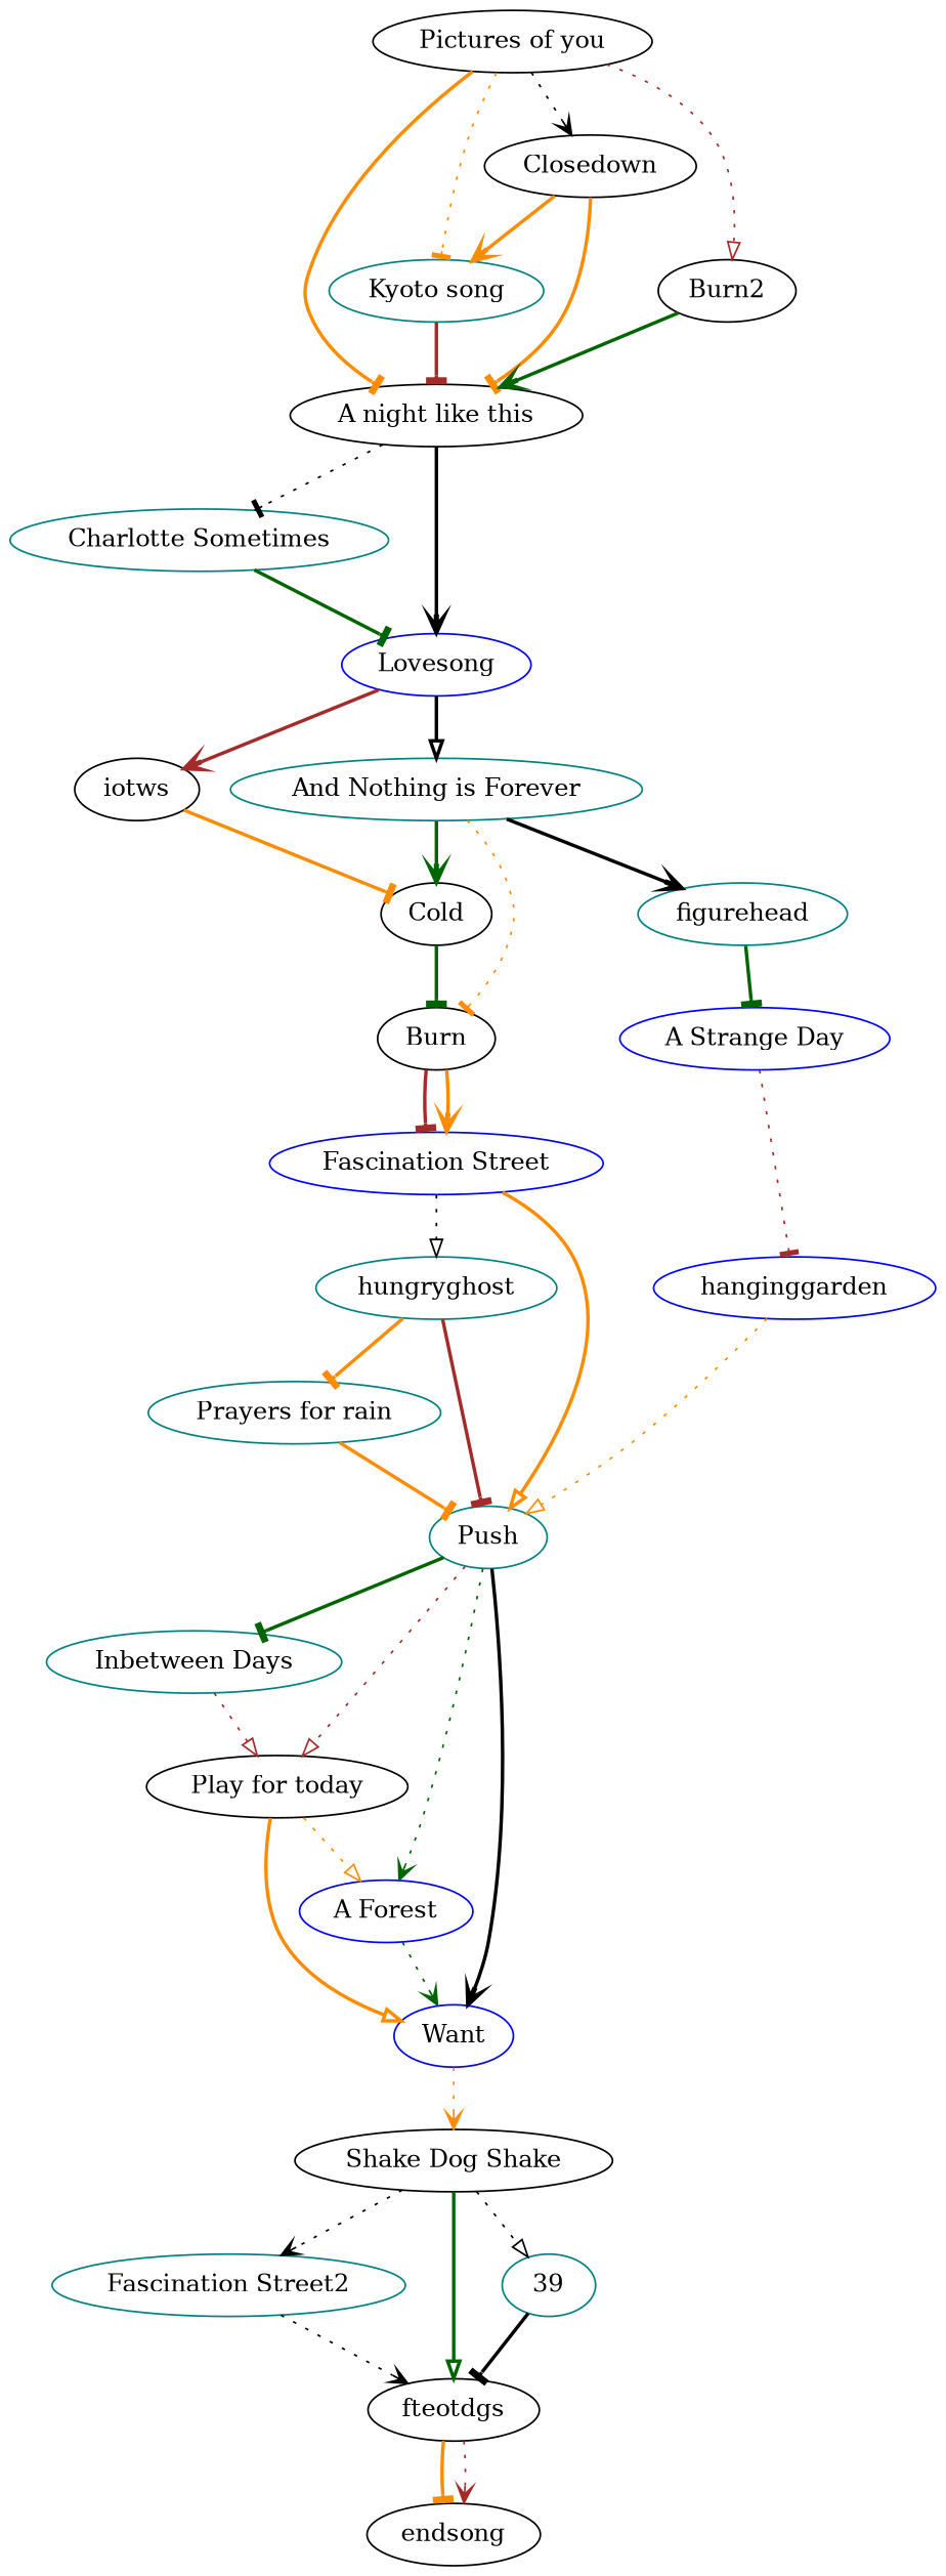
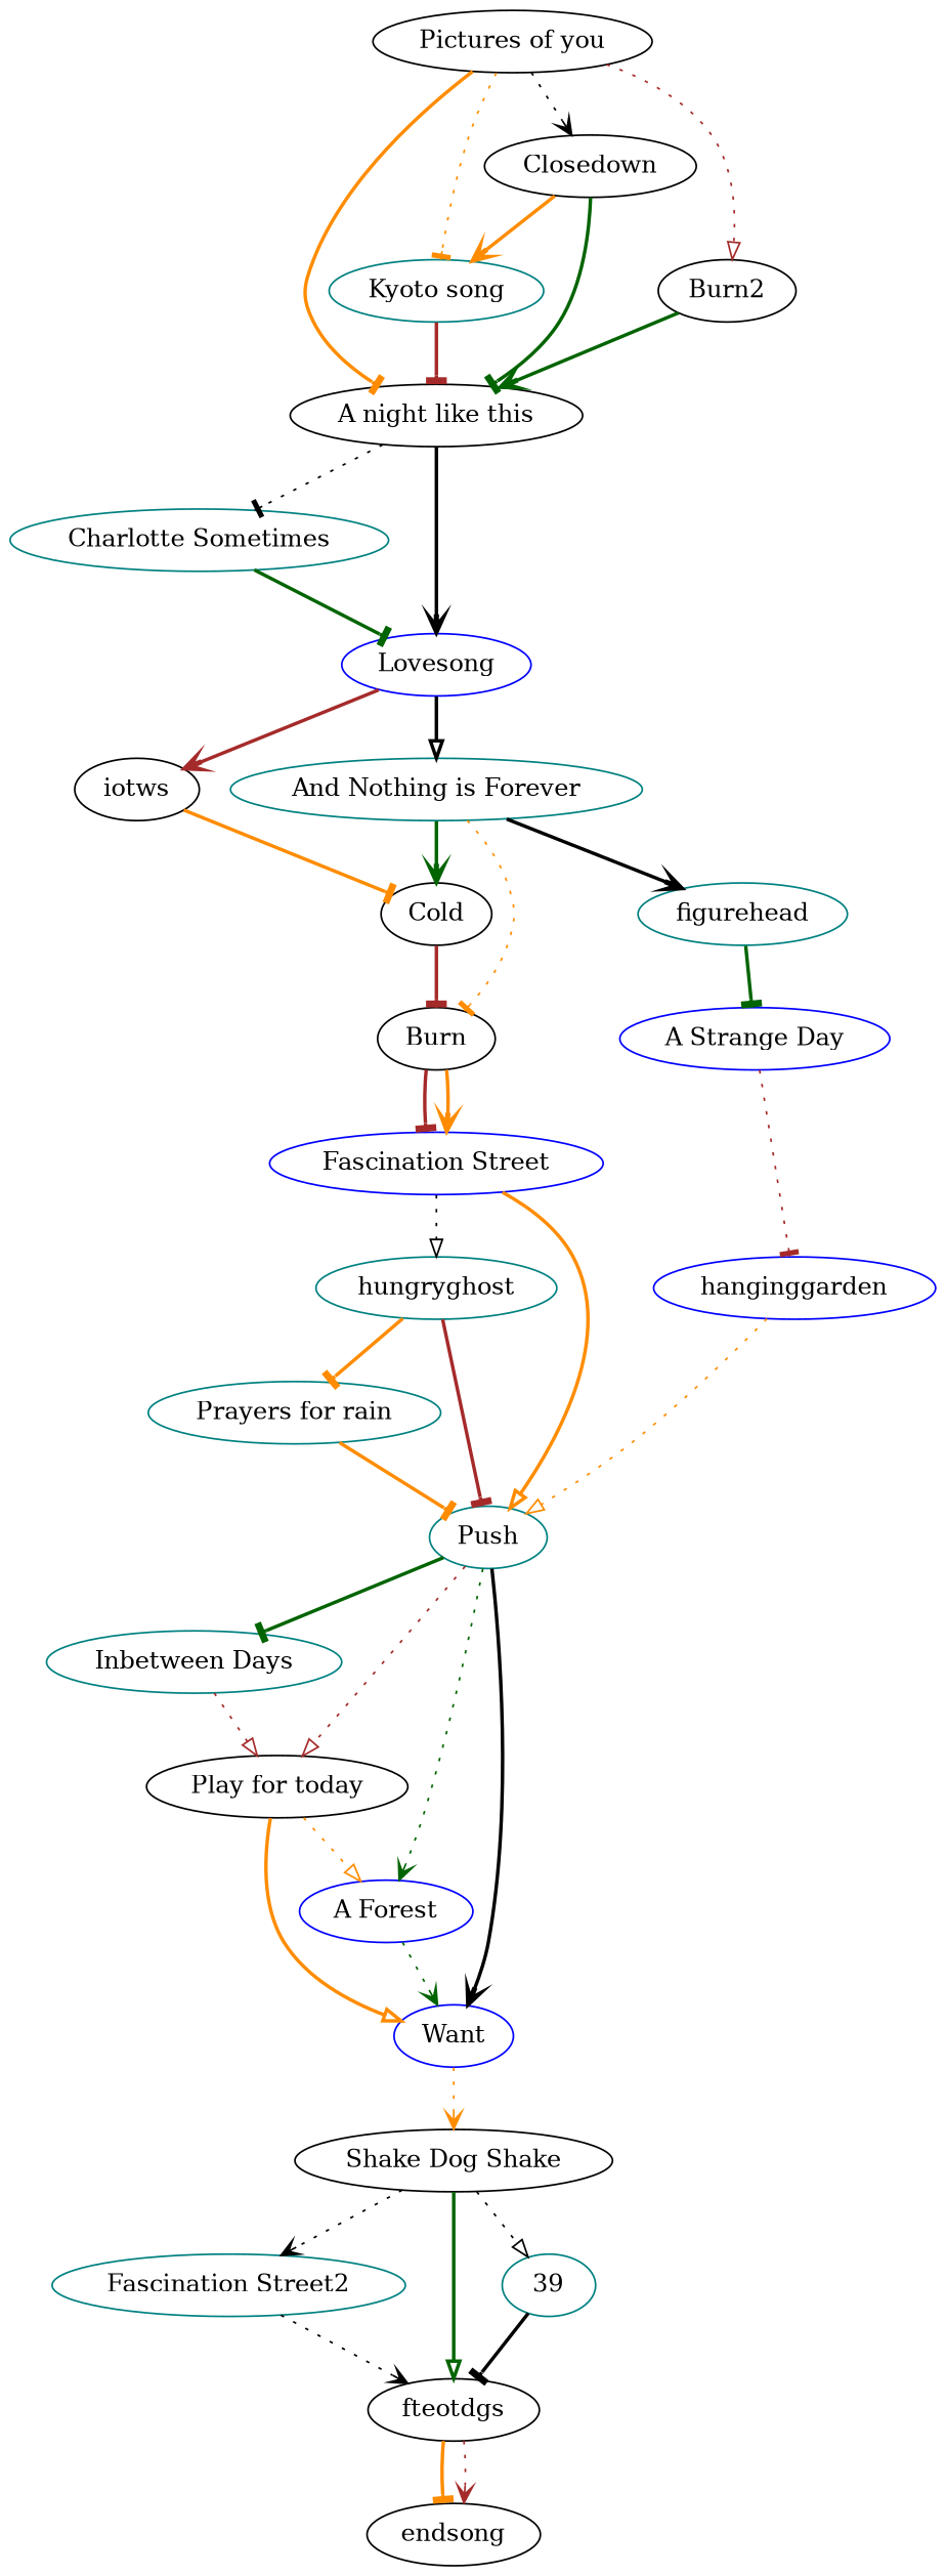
  digraph {
    fontname="DejaVu Serif"
    node [color=black fontname="DejaVu Serif"]
    edge [arrowhead=tee color=darkorange fontname="DejaVu Serif" style=bold]
    n1 [label="Pictures of you"]
    n2 [label="A night like this"]
    n3 [color=teal label="Kyoto song"]
    Closedown
    Burn2
    n6 [color=teal label="Charlotte Sometimes"]
    Lovesong [color=blue]
    n8 [color=teal label="And Nothing is Forever"]
    iotws
    n10 [color=blue label="Fascination Street"]
    Push [color=teal]
    hungryghost [color=teal]
    n13 [color=teal label="Inbetween Days"]
    n14 [label="Play for today"]
    n15 [color=blue label="A Forest"]
    Want [color=blue]
    n17 [color=teal label="Prayers for rain"]
    n18 [color=teal label="Fascination Street2"]
    fteotdgs
    endsong
    n21 [label="Shake Dog Shake"]
    n22 [color=teal label=39]
    Burn
    Cold
    figurehead [color=teal]
    n26 [color=blue label="A Strange Day"]
    hanginggarden [color=blue]
    n1 -> n2
    n1 -> n3 [style=dotted weight=3]
    n1 -> Closedown [arrowhead=vee color=black style=dotted weight=3]
    n1 -> Burn2 [arrowhead=onormal color=brown style=dotted]
    n2 -> n6 [color=black style=dotted weight=2]
    n2 -> Lovesong [arrowhead=vee color=black weight=6]
    n3 -> n2 [color=brown weight=4]
-   Closedown -> n2 [weight=2]
+   Closedown -> n2 [color=darkgreen weight=2]
    Closedown -> n3 [arrowhead=vee]
    Burn2 -> n2 [arrowhead=vee color=darkgreen]
    n6 -> Lovesong [color=darkgreen weight=2]
    Lovesong -> n8 [arrowhead=onormal color=black weight=5]
    Lovesong -> iotws [arrowhead=vee color=brown]
    n8 -> Burn [style=dotted]
    n8 -> Cold [arrowhead=vee color=darkgreen weight=4]
    n8 -> figurehead [arrowhead=vee color=black]
    iotws -> Cold
    n10 -> Push [arrowhead=onormal weight=2]
    n10 -> hungryghost [arrowhead=onormal color=black style=dotted weight=5]
    Push -> n13 [color=darkgreen]
    Push -> n14 [arrowhead=onormal color=brown style=dotted weight=2]
    Push -> n15 [arrowhead=vee color=darkgreen style=dotted]
    Push -> Want [arrowhead=vee color=black weight=4]
    hungryghost -> Push [color=brown weight=4]
    hungryghost -> n17
    n13 -> n14 [arrowhead=onormal color=brown style=dotted]
    n14 -> n15 [arrowhead=onormal style=dotted weight=2]
    n14 -> Want [arrowhead=onormal]
    n15 -> Want [arrowhead=vee color=darkgreen style=dotted weight=3]
    Want -> n21 [arrowhead=vee style=dotted weight=3]
    n17 -> Push
    n18 -> fteotdgs [arrowhead=vee color=black style=dotted]
    fteotdgs -> endsong
    fteotdgs -> endsong [arrowhead=vee color=brown style=dotted]
    n21 -> n18 [arrowhead=vee color=black style=dotted]
    n21 -> fteotdgs [arrowhead=onormal color=darkgreen weight=3]
    n21 -> n22 [arrowhead=onormal color=black style=dotted weight=3]
    n22 -> fteotdgs [color=black weight=3]
    Burn -> n10 [color=brown weight=7]
    Burn -> n10 [arrowhead=vee]
-   Cold -> Burn [color=darkgreen weight=5]
+   Cold -> Burn [color=brown weight=5]
    figurehead -> n26 [color=darkgreen]
    n26 -> hanginggarden [color=brown style=dotted]
    hanginggarden -> Push [arrowhead=onormal style=dotted]
  }
